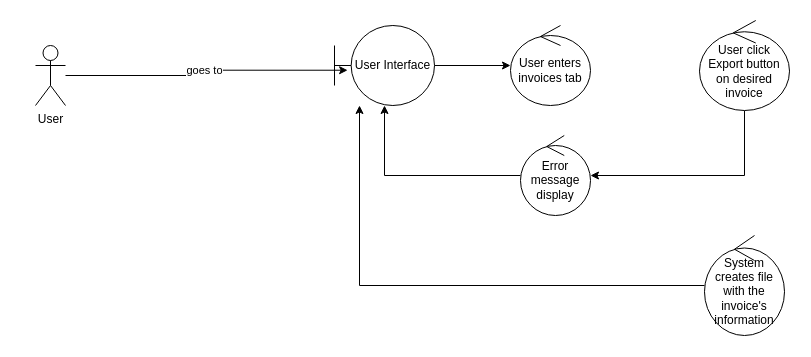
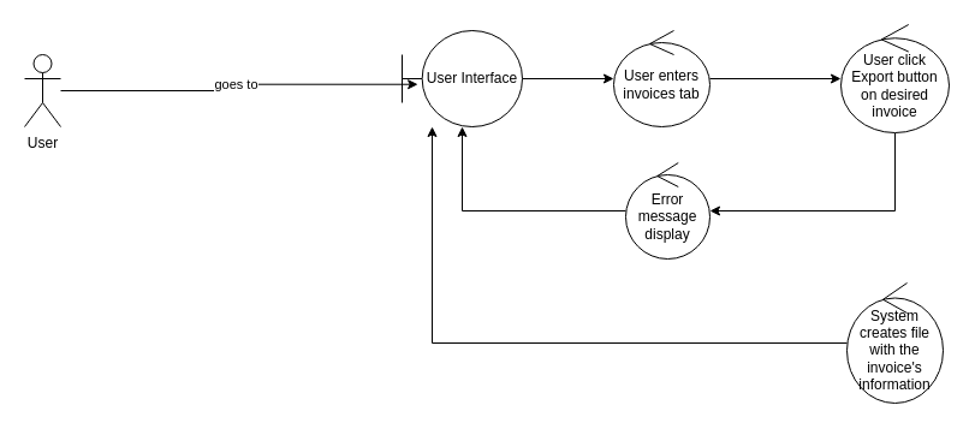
  <mxCell id="0" />
  <mxCell id="1" parent="0" />
  <mxCell id="2" value="goes to" style="edgeStyle=orthogonalEdgeStyle;rounded=0;orthogonalLoop=1;jettySize=auto;html=1;entryX=0.131;entryY=0.559;entryDx=0;entryDy=0;entryPerimeter=0;" parent="1" source="3" target="4" edge="1"><mxGeometry relative="1" as="geometry" /></mxCell>
- <mxCell id="3" value="User" style="shape=umlActor;verticalLabelPosition=bottom;labelBackgroundColor=#ffffff;verticalAlign=top;html=1;outlineConnect=0;" parent="1" vertex="1"><mxGeometry x="35" y="45" width="30" height="60" as="geometry" /></mxCell>
+ <mxCell id="3" value="User" style="shape=umlActor;verticalLabelPosition=bottom;labelBackgroundColor=#ffffff;verticalAlign=top;html=1;outlineConnect=0;" parent="1" vertex="1"><mxGeometry x="20" y="45" width="30" height="60" as="geometry" /></mxCell>
  <mxCell id="4" value="User Interface" style="shape=umlBoundary;whiteSpace=wrap;html=1;" parent="1" vertex="1"><mxGeometry x="334" y="25" width="100" height="80" as="geometry" /></mxCell>
+ <mxCell id="5" style="edgeStyle=orthogonalEdgeStyle;rounded=0;orthogonalLoop=1;jettySize=auto;html=1;" parent="1" source="6" target="9" edge="1"><mxGeometry relative="1" as="geometry" /></mxCell>
  <mxCell id="6" value="User enters invoices tab" style="ellipse;shape=umlControl;whiteSpace=wrap;html=1;" parent="1" vertex="1"><mxGeometry x="510" y="25" width="80" height="80" as="geometry" /></mxCell>
  <mxCell id="7" style="edgeStyle=orthogonalEdgeStyle;rounded=0;orthogonalLoop=1;jettySize=auto;html=1;" parent="1" source="4" target="6" edge="1"><mxGeometry relative="1" as="geometry"><mxPoint x="409" y="65" as="sourcePoint" /><mxPoint x="699" y="75" as="targetPoint" /></mxGeometry></mxCell>
  <mxCell id="8" style="edgeStyle=orthogonalEdgeStyle;rounded=0;orthogonalLoop=1;jettySize=auto;html=1;" parent="1" source="9" target="11" edge="1"><mxGeometry relative="1" as="geometry"><Array as="points"><mxPoint x="744" y="175" /></Array></mxGeometry></mxCell>
  <mxCell id="9" value="User click Export button on desired invoice" style="ellipse;shape=umlControl;whiteSpace=wrap;html=1;" parent="1" vertex="1"><mxGeometry x="699" y="20" width="90" height="90" as="geometry" /></mxCell>
  <mxCell id="10" style="edgeStyle=orthogonalEdgeStyle;rounded=0;orthogonalLoop=1;jettySize=auto;html=1;" parent="1" source="11" target="4" edge="1"><mxGeometry relative="1" as="geometry" /></mxCell>
  <mxCell id="11" value="Error message display" style="ellipse;shape=umlControl;whiteSpace=wrap;html=1;" parent="1" vertex="1"><mxGeometry x="520" y="135" width="70" height="80" as="geometry" /></mxCell>
  <mxCell id="12" style="edgeStyle=orthogonalEdgeStyle;rounded=0;orthogonalLoop=1;jettySize=auto;html=1;" parent="1" source="13" target="4" edge="1"><mxGeometry relative="1" as="geometry"><Array as="points"><mxPoint x="359" y="285" /></Array><mxPoint x="739" y="165" as="sourcePoint" /></mxGeometry></mxCell>
  <mxCell id="13" value="System creates file with the invoice's information" style="ellipse;shape=umlControl;whiteSpace=wrap;html=1;" parent="1" vertex="1"><mxGeometry x="704" y="235" width="80" height="100" as="geometry" /></mxCell>
